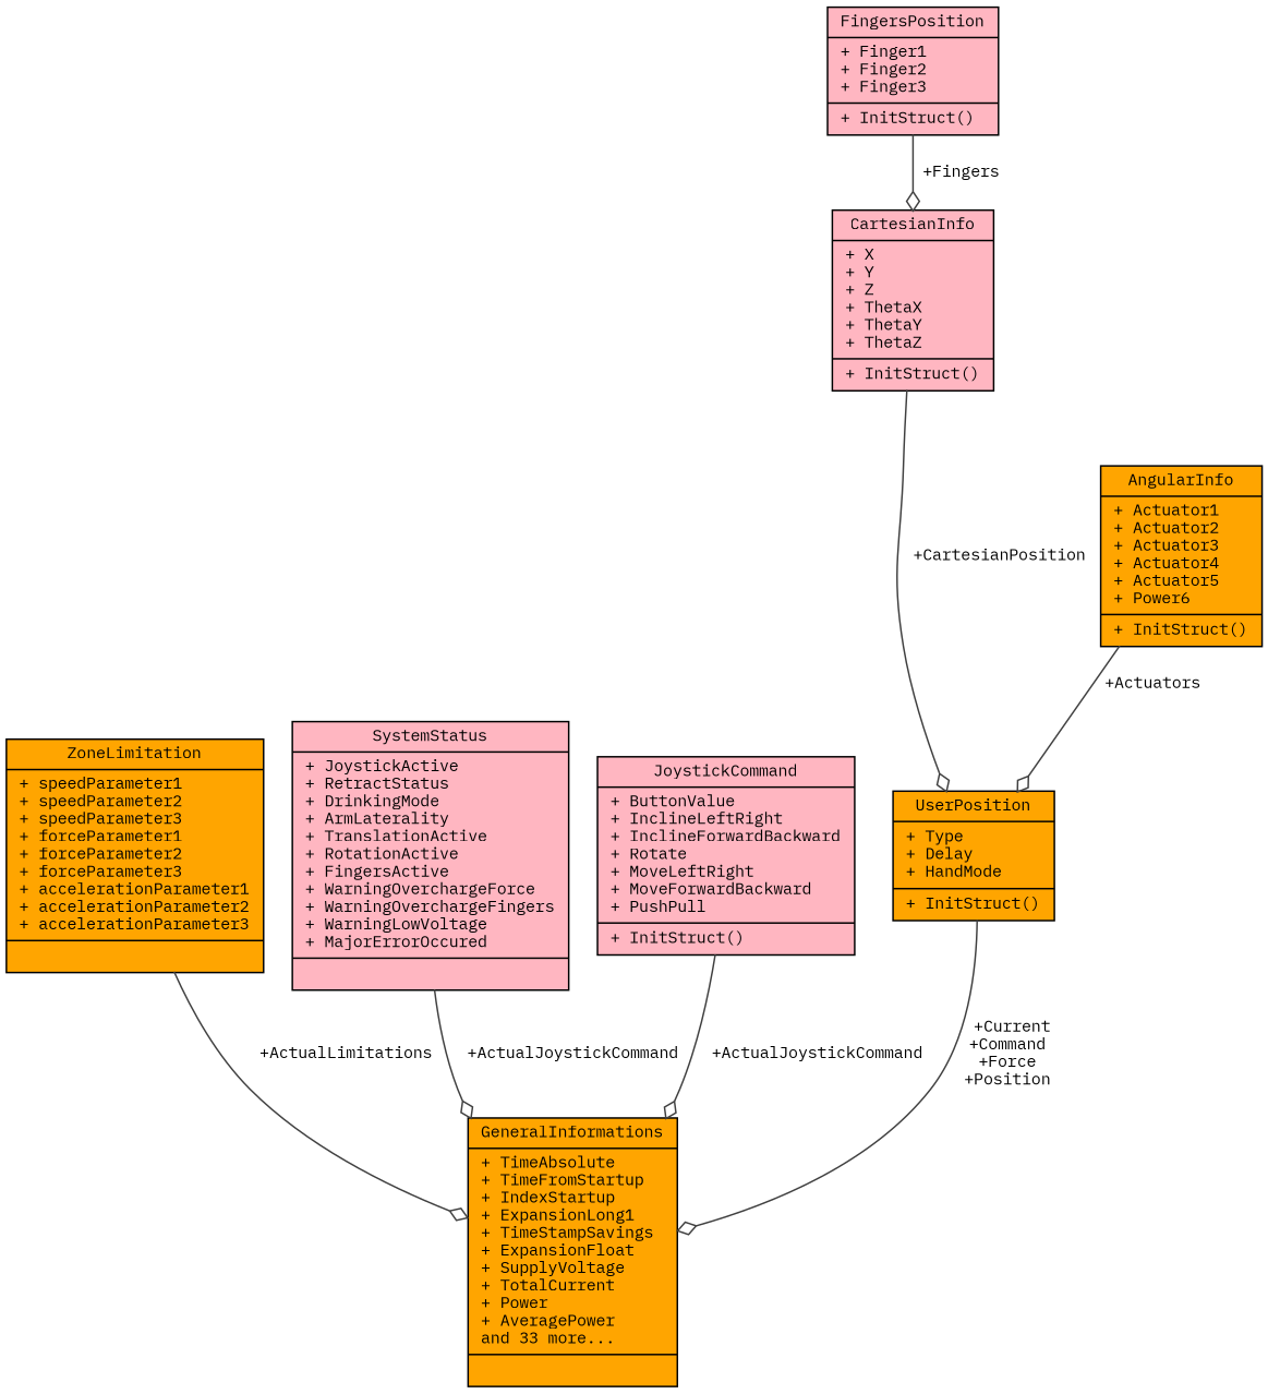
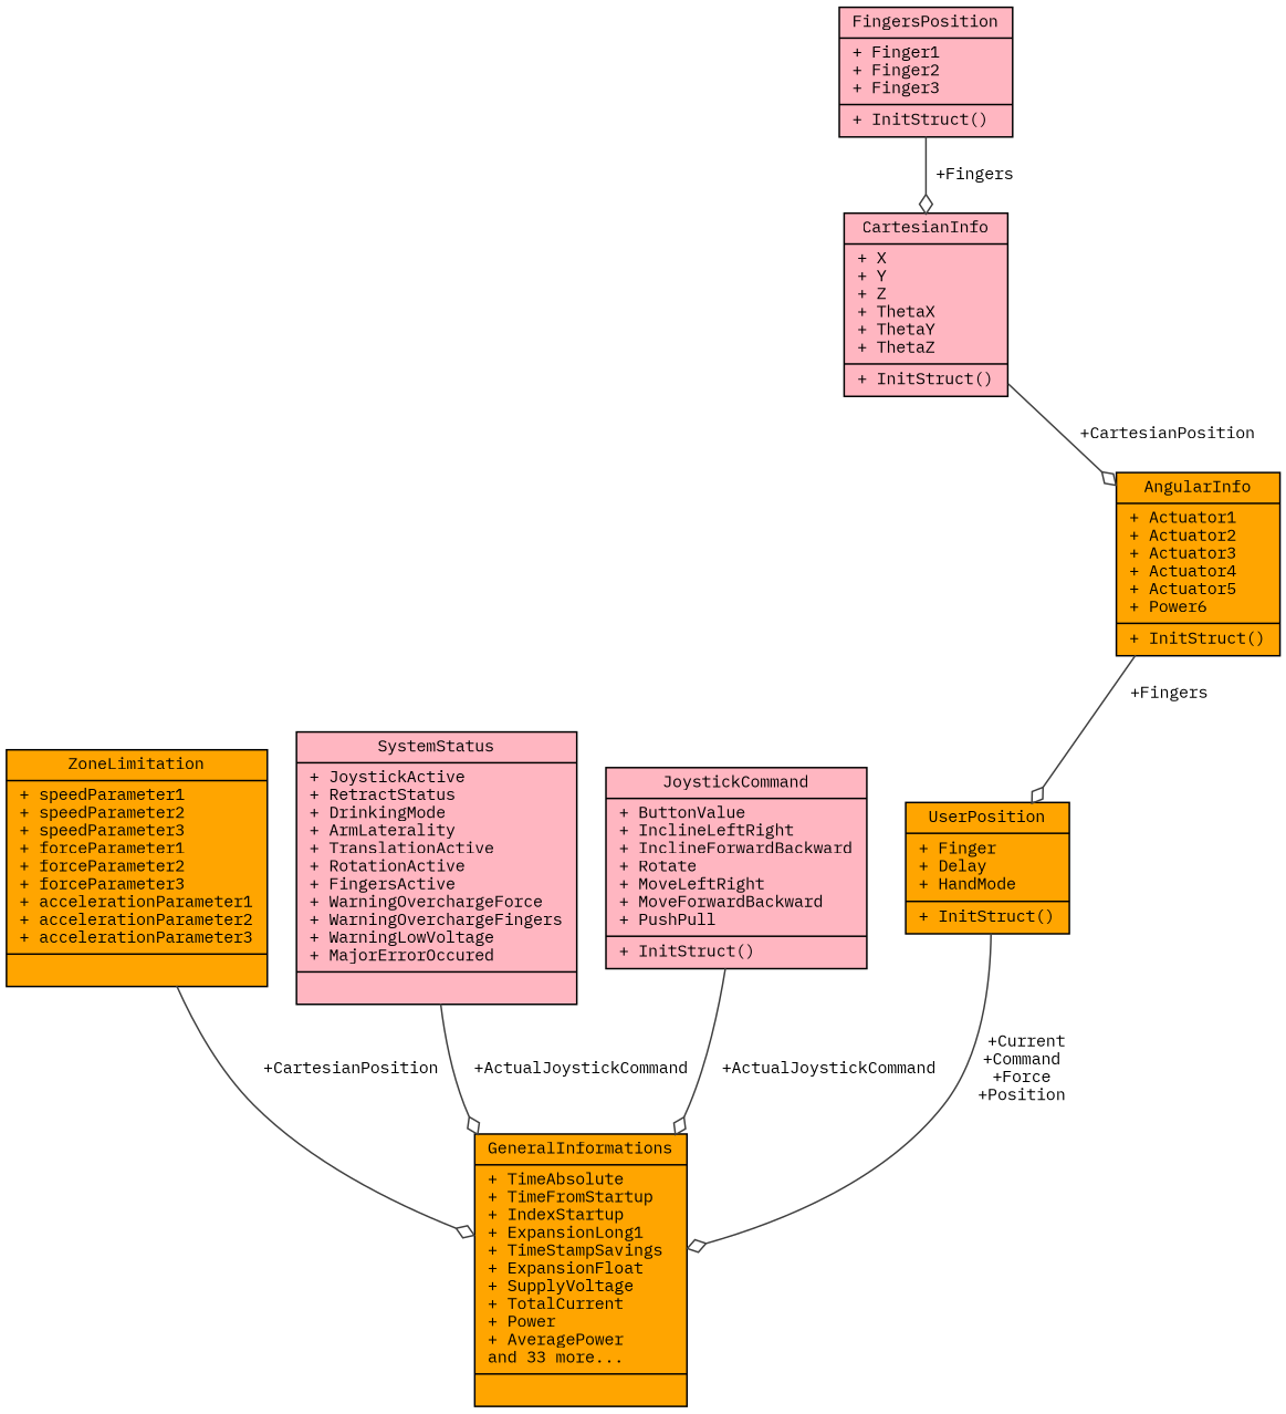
  digraph {
    fontname="IBM Plex Mono"
    node [color=black fillcolor=orange fontname="IBM Plex Mono" fontsize=10 shape=record style=filled]
    edge [arrowhead=odiamond color=grey25 fontname="IBM Plex Mono" fontsize=10 labelfontname=Helvetica labelfontsize=10 style=solid]
    n1 [fontcolor=black height=0.2 label="{GeneralInformations\n|+ TimeAbsolute\l+ TimeFromStartup\l+ IndexStartup\l+ ExpansionLong1\l+ TimeStampSavings\l+ ExpansionFloat\l+ SupplyVoltage\l+ TotalCurrent\l+ Power\l+ AveragePower\land 33 more...\l|}" width=0.4]
    n2 [height=0.2 label="{ZoneLimitation\n|+ speedParameter1\l+ speedParameter2\l+ speedParameter3\l+ forceParameter1\l+ forceParameter2\l+ forceParameter3\l+ accelerationParameter1\l+ accelerationParameter2\l+ accelerationParameter3\l|}" width=0.4]
    n3 [fillcolor=lightpink height=0.2 label="{SystemStatus\n|+ JoystickActive\l+ RetractStatus\l+ DrinkingMode\l+ ArmLaterality\l+ TranslationActive\l+ RotationActive\l+ FingersActive\l+ WarningOverchargeForce\l+ WarningOverchargeFingers\l+ WarningLowVoltage\l+ MajorErrorOccured\l|}" width=0.4]
    n4 [fillcolor=lightpink height=0.2 label="{JoystickCommand\n|+ ButtonValue\l+ InclineLeftRight\l+ InclineForwardBackward\l+ Rotate\l+ MoveLeftRight\l+ MoveForwardBackward\l+ PushPull\l|+ InitStruct()\l}" width=0.4]
-   n5 [height=0.2 label="{UserPosition\n|+ Type\l+ Delay\l+ HandMode\l|+ InitStruct()\l}" width=0.4]
+   n5 [height=0.2 label="{UserPosition\n|+ Finger\l+ Delay\l+ HandMode\l|+ InitStruct()\l}" width=0.4]
    n6 [height=0.2 label="{AngularInfo\n|+ Actuator1\l+ Actuator2\l+ Actuator3\l+ Actuator4\l+ Actuator5\l+ Power6\l|+ InitStruct()\l}" width=0.4]
    n7 [fillcolor=lightpink height=0.2 label="{CartesianInfo\n|+ X\l+ Y\l+ Z\l+ ThetaX\l+ ThetaY\l+ ThetaZ\l|+ InitStruct()\l}" width=0.4]
    n8 [fillcolor=lightpink height=0.2 label="{FingersPosition\n|+ Finger1\l+ Finger2\l+ Finger3\l|+ InitStruct()\l}" width=0.4]
-   n2 -> n1 [label=" +ActualLimitations"]
+   n2 -> n1 [label=" +CartesianPosition"]
    n3 -> n1 [label=" +ActualJoystickCommand"]
    n4 -> n1 [label=" +ActualJoystickCommand"]
    n5 -> n1 [label=" +Current\n+Command\n+Force\n+Position"]
-   n6 -> n5 [label=" +Actuators"]
-   n7 -> n5 [label=" +CartesianPosition"]
+   n6 -> n5 [label=" +Fingers"]
+   n7 -> n6 [label=" +CartesianPosition"]
    n8 -> n7 [label=" +Fingers"]
  }
